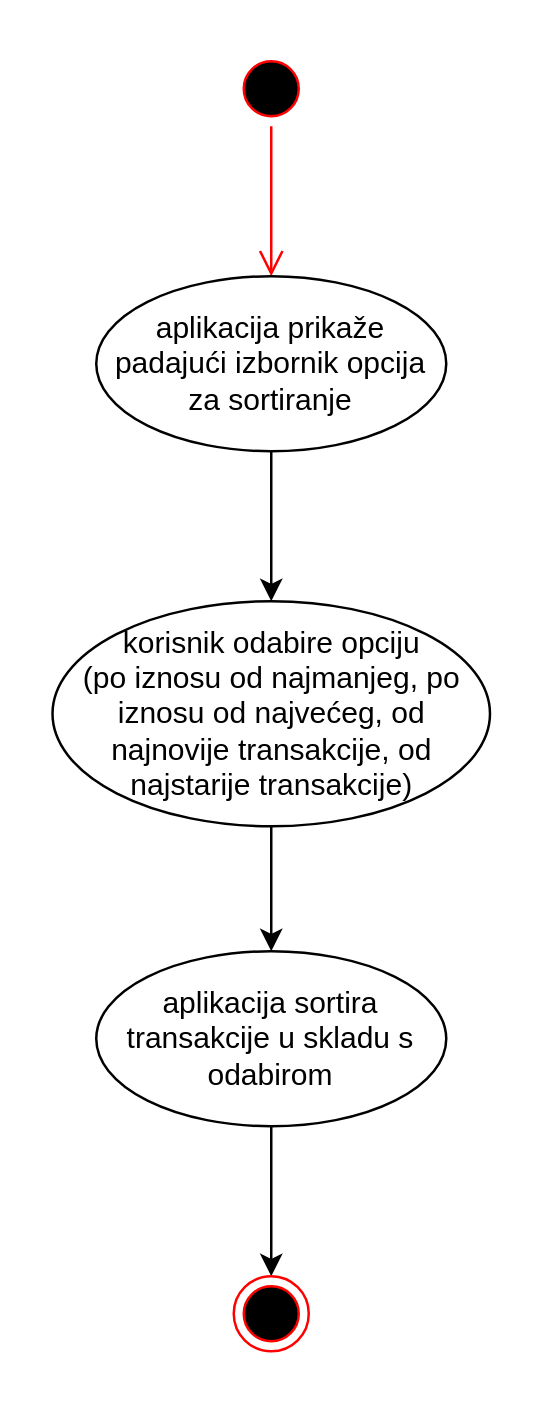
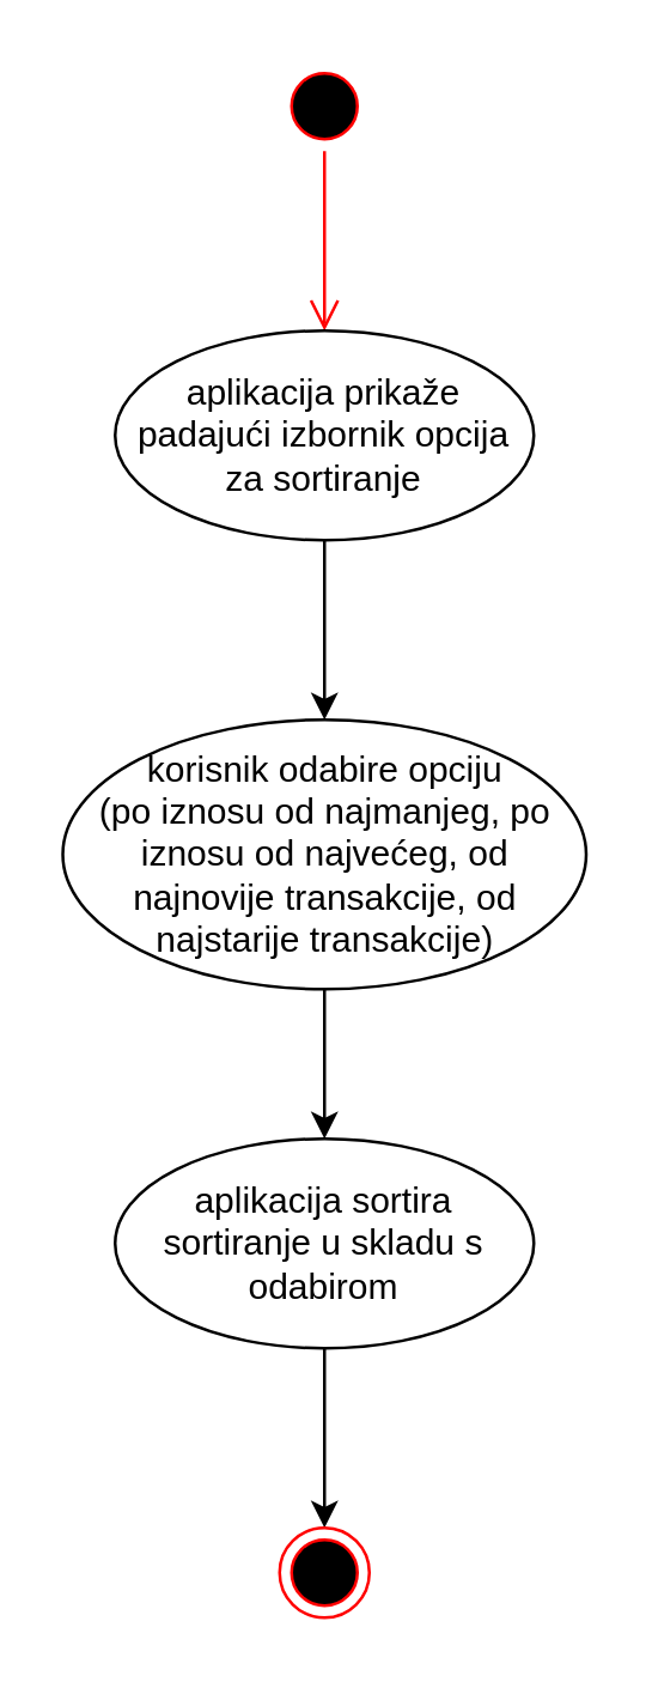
  <mxCell id="0" />
  <mxCell id="1" parent="0" />
  <mxCell id="2" value="" style="ellipse;html=1;shape=startState;fillColor=#000000;strokeColor=#ff0000;" parent="1" vertex="1"><mxGeometry x="93" y="20" width="30" height="30" as="geometry" /></mxCell>
  <mxCell id="3" value="" style="edgeStyle=orthogonalEdgeStyle;html=1;verticalAlign=bottom;endArrow=open;endSize=8;strokeColor=#ff0000;" parent="1" source="2" edge="1"><mxGeometry relative="1" as="geometry"><mxPoint x="108" y="110" as="targetPoint" /></mxGeometry></mxCell>
  <mxCell id="4" style="edgeStyle=orthogonalEdgeStyle;rounded=0;orthogonalLoop=1;jettySize=auto;html=1;exitX=0.5;exitY=1;exitDx=0;exitDy=0;" parent="1" source="5" target="7" edge="1"><mxGeometry relative="1" as="geometry" /></mxCell>
  <mxCell id="5" value="aplikacija prikaže padajući izbornik opcija za sortiranje" style="ellipse;whiteSpace=wrap;html=1;" parent="1" vertex="1"><mxGeometry x="38" y="110" width="140" height="70" as="geometry" /></mxCell>
  <mxCell id="6" style="edgeStyle=orthogonalEdgeStyle;rounded=0;orthogonalLoop=1;jettySize=auto;html=1;exitX=0.5;exitY=1;exitDx=0;exitDy=0;" parent="1" source="7" target="9" edge="1"><mxGeometry relative="1" as="geometry" /></mxCell>
  <mxCell id="7" value="korisnik odabire opciju&lt;br&gt;(po iznosu od najmanjeg, po iznosu od najvećeg, od najnovije transakcije, od najstarije transakcije)" style="ellipse;whiteSpace=wrap;html=1;" parent="1" vertex="1"><mxGeometry x="20.5" y="240" width="175" height="90" as="geometry" /></mxCell>
  <mxCell id="8" style="edgeStyle=orthogonalEdgeStyle;rounded=0;orthogonalLoop=1;jettySize=auto;html=1;exitX=0.5;exitY=1;exitDx=0;exitDy=0;" parent="1" source="9" target="10" edge="1"><mxGeometry relative="1" as="geometry" /></mxCell>
- <mxCell id="9" value="aplikacija sortira transakcije u skladu s odabirom" style="ellipse;whiteSpace=wrap;html=1;" parent="1" vertex="1"><mxGeometry x="38" y="380" width="140" height="70" as="geometry" /></mxCell>
+ <mxCell id="9" value="aplikacija sortira sortiranje u skladu s odabirom" style="ellipse;whiteSpace=wrap;html=1;" parent="1" vertex="1"><mxGeometry x="38" y="380" width="140" height="70" as="geometry" /></mxCell>
  <mxCell id="10" value="" style="ellipse;html=1;shape=endState;fillColor=#000000;strokeColor=#ff0000;" parent="1" vertex="1"><mxGeometry x="93" y="510" width="30" height="30" as="geometry" /></mxCell>
